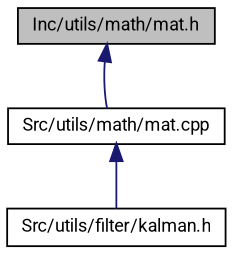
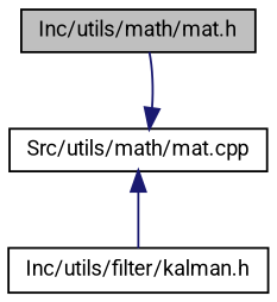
  digraph {
    fontname=Roboto
    node [color=black fillcolor=white fontname=Roboto fontsize=10 shape=record style=filled]
    edge [color=midnightblue dir=back fontname=Roboto fontsize=10 labelfontname=Helvetica labelfontsize=10 style=solid]
    n1 [fillcolor=grey75 fontcolor=black height=0.2 label="Inc/utils/math/mat.h" width=0.4]
    n2 [height=0.2 label="Src/utils/math/mat.cpp" width=0.4]
-   n3 [height=0.2 label="Src/utils/filter/kalman.h" width=0.4]
-   n1 -> n2
+   n3 [height=0.2 label="Inc/utils/filter/kalman.h" width=0.4]
+   n2 -> n1
    n2 -> n3
  }
